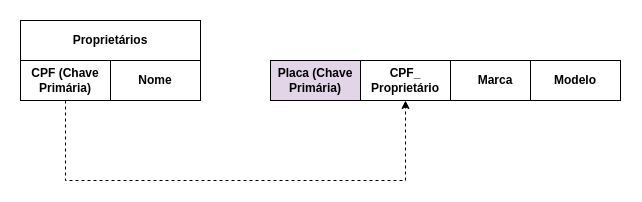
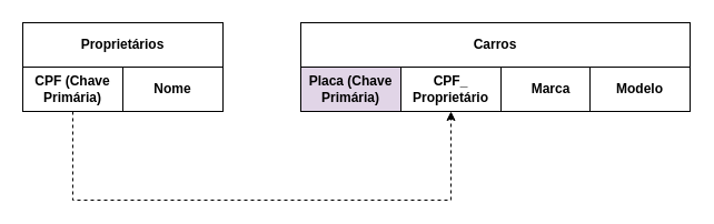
  <mxCell id="0" />
  <mxCell id="1" parent="0" />
  <mxCell id="2" value="&lt;b&gt;CPF (Chave Primária)&lt;br&gt;&lt;/b&gt;" style="rounded=0;whiteSpace=wrap;html=1;" vertex="1" parent="1"><mxGeometry x="20" y="60" width="90" height="40" as="geometry" /></mxCell>
  <mxCell id="3" value="&lt;b&gt;Nome&lt;/b&gt;" style="rounded=0;whiteSpace=wrap;html=1;" vertex="1" parent="1"><mxGeometry x="110" y="60" width="90" height="40" as="geometry" /></mxCell>
  <mxCell id="4" value="&lt;b&gt;Proprietários&lt;br&gt;&lt;/b&gt;" style="rounded=0;whiteSpace=wrap;html=1;" vertex="1" parent="1"><mxGeometry x="20" y="20" width="180" height="40" as="geometry" /></mxCell>
  <mxCell id="5" value="&lt;b&gt;Placa (Chave Primária)&lt;br&gt;&lt;/b&gt;" style="rounded=0;whiteSpace=wrap;html=1;fillColor=#e1d5e7;" vertex="1" parent="1"><mxGeometry x="270" y="60" width="90" height="40" as="geometry" /></mxCell>
  <mxCell id="6" value="&lt;b&gt;CPF_&lt;br&gt;Proprietário&lt;br&gt;&lt;/b&gt;" style="rounded=0;whiteSpace=wrap;html=1;" vertex="1" parent="1"><mxGeometry x="360" y="60" width="90" height="40" as="geometry" /></mxCell>
+ <mxCell id="7" value="&lt;b&gt;Carros&lt;br&gt;&lt;/b&gt;" style="rounded=0;whiteSpace=wrap;html=1;" vertex="1" parent="1"><mxGeometry x="270" y="20" width="350" height="40" as="geometry" /></mxCell>
  <mxCell id="8" value="&lt;b&gt;Marca&lt;/b&gt;" style="rounded=0;whiteSpace=wrap;html=1;" vertex="1" parent="1"><mxGeometry x="450" y="60" width="90" height="40" as="geometry" /></mxCell>
  <mxCell id="9" value="&lt;b&gt;Modelo&lt;/b&gt;" style="rounded=0;whiteSpace=wrap;html=1;" vertex="1" parent="1"><mxGeometry x="530" y="60" width="90" height="40" as="geometry" /></mxCell>
  <mxCell id="10" value="" style="endArrow=classic;html=1;rounded=0;exitX=0.5;exitY=1;exitDx=0;exitDy=0;entryX=0.5;entryY=1;entryDx=0;entryDy=0;dashed=1;" edge="1" parent="1" source="2" target="6"><mxGeometry width="50" height="50" relative="1" as="geometry"><mxPoint x="360" y="210" as="sourcePoint" /><mxPoint x="520" y="180" as="targetPoint" /><Array as="points"><mxPoint x="65" y="180" /><mxPoint x="405" y="180" /></Array></mxGeometry></mxCell>
